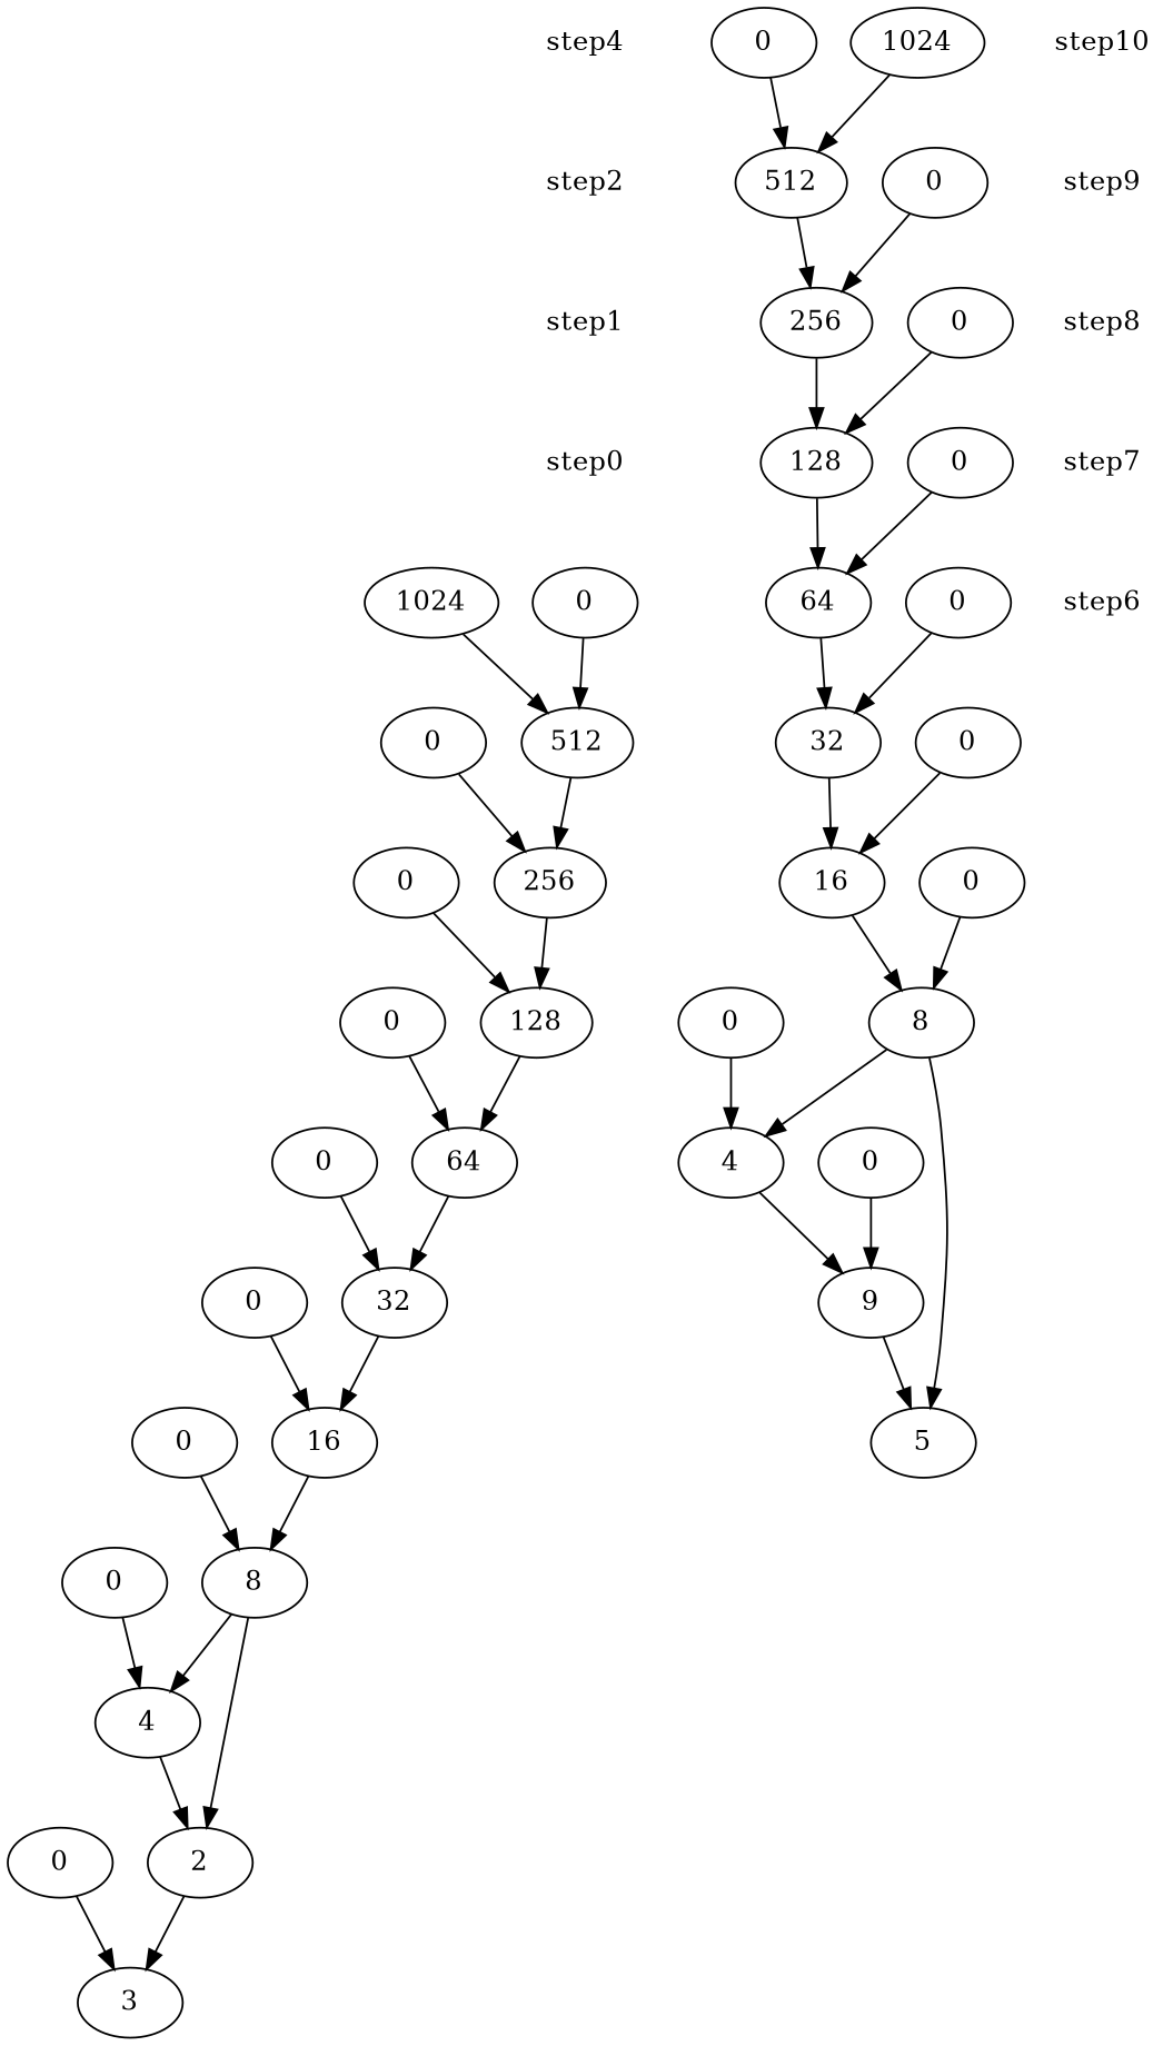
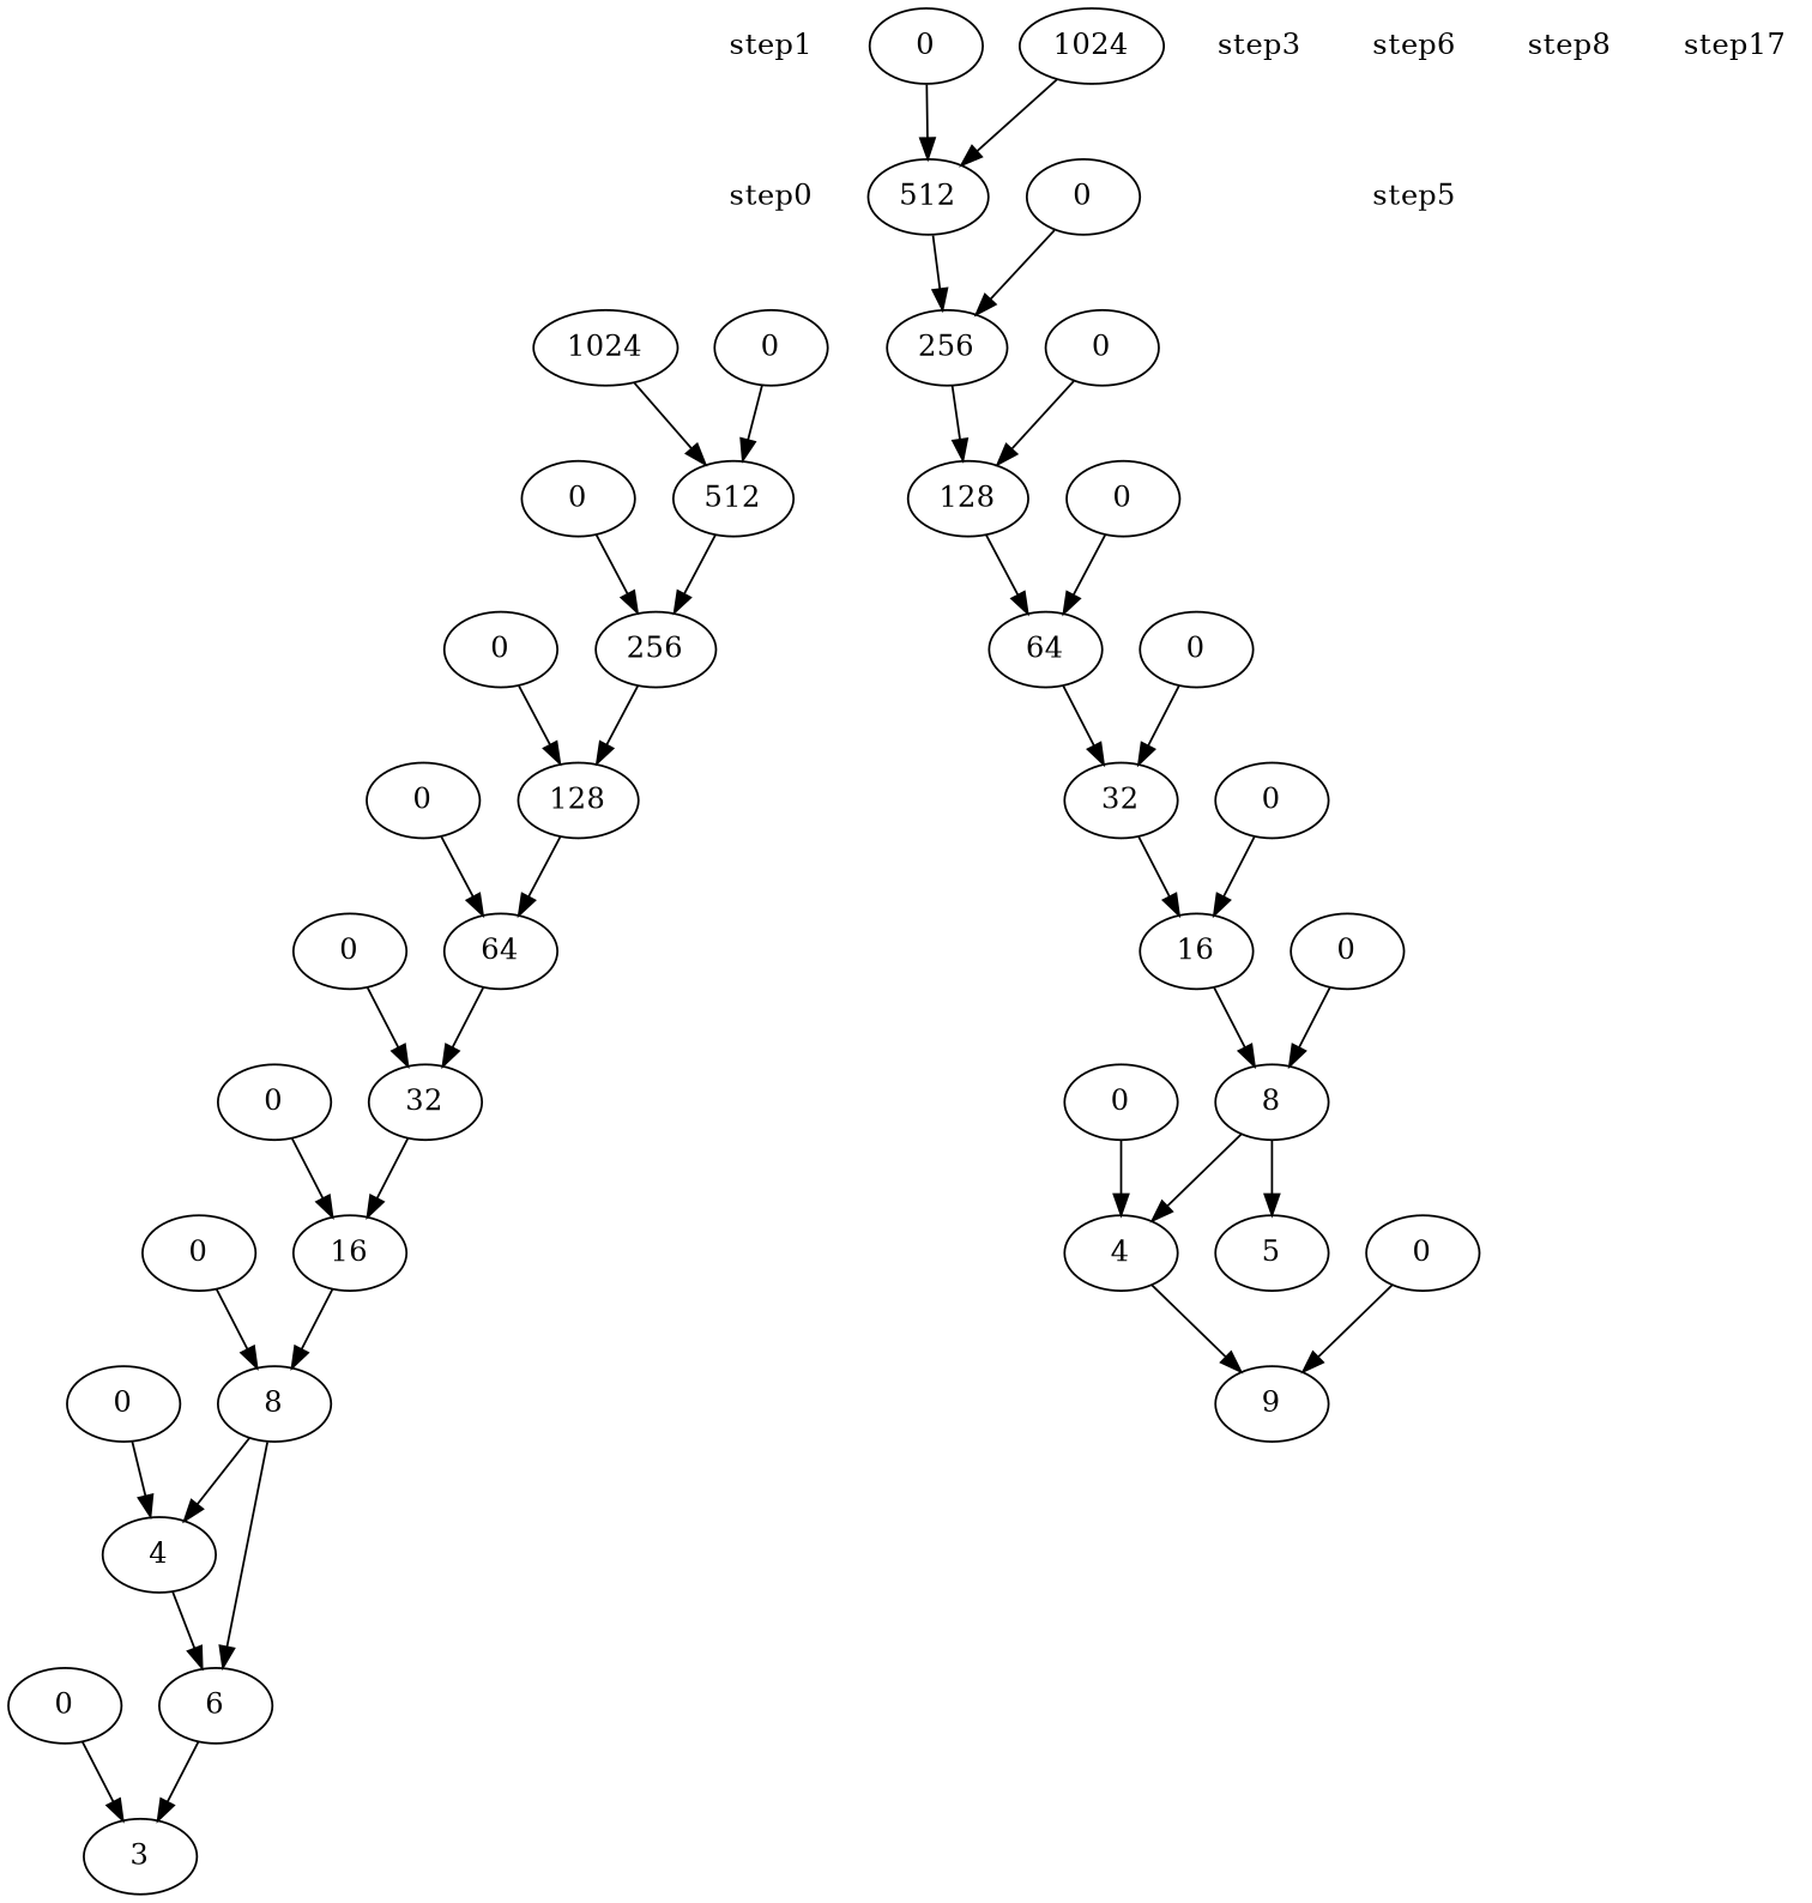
  digraph {
    n1 [label=0]
    n2 [label=512]
    n3 [label=256]
    n4 [label=1024]
    n5 [label=128]
    n6 [label=0]
    n7 [label=64]
    n8 [label=0]
    n9 [label=32]
    n10 [label=0]
    n11 [label=16]
    n12 [label=0]
    n13 [label=8]
    n14 [label=0]
    n15 [label=4]
-   n16 [label=2]
+   n16 [label=6]
    n17 [label=0]
    n18 [label=3]
    n19 [label=0]
    n20 [label=0]
    n21 [label=0]
    n22 [label=512]
    n23 [label=256]
    n24 [label=1024]
    n25 [label=128]
    n26 [label=0]
    n27 [label=64]
    n28 [label=0]
    n29 [label=32]
    n30 [label=0]
    n31 [label=16]
    n32 [label=0]
    n33 [label=8]
    n34 [label=0]
    n35 [label=4]
    n36 [label=5]
    n37 [label=0]
    n38 [label=9]
    n39 [label=0]
    n40 [label=0]
    n41 [label=step0 shape=plaintext]
    n42 [label=step1 shape=plaintext]
-   n43 [label=step2 shape=plaintext]
-   n44 [label=step4 shape=plaintext]
+   n44 [label=step3 shape=plaintext]
+   n45 [label=step5 shape=plaintext]
    n46 [label=step6 shape=plaintext]
-   n47 [label=step7 shape=plaintext]
    n48 [label=step8 shape=plaintext]
-   n49 [label=step9 shape=plaintext]
-   n50 [label=step10 shape=plaintext]
+   n50 [label=step17 shape=plaintext]
    n1 -> n2
    n2 -> n3
    n3 -> n5
    n4 -> n2
    n5 -> n7
    n6 -> n3
    n7 -> n9
    n8 -> n5
    n9 -> n11
    n10 -> n7
    n11 -> n13
    n12 -> n9
    n13 -> n15
    n13 -> n16
    n14 -> n11
    n15 -> n16
    n16 -> n18
    n17 -> n13
    n19 -> n15
    n20 -> n18
    n21 -> n22
    n22 -> n23
    n23 -> n25
    n24 -> n22
    n25 -> n27
    n26 -> n23
    n27 -> n29
    n28 -> n25
    n29 -> n31
    n30 -> n27
    n31 -> n33
    n32 -> n29
    n33 -> n35
    n33 -> n36
    n34 -> n31
    n35 -> n38
    n37 -> n33
-   n38 -> n36
    n39 -> n35
    n40 -> n38
    n41 -> n1 [rank=same style=invis]
    n42 -> n41 [style=invis]
-   n43 -> n42 [style=invis]
-   n44 -> n43 [style=invis]
-   n47 -> n46 [style=invis]
-   n48 -> n47 [style=invis]
-   n49 -> n48 [style=invis]
-   n50 -> n49 [style=invis]
+   n46 -> n45 [style=invis]
  }
